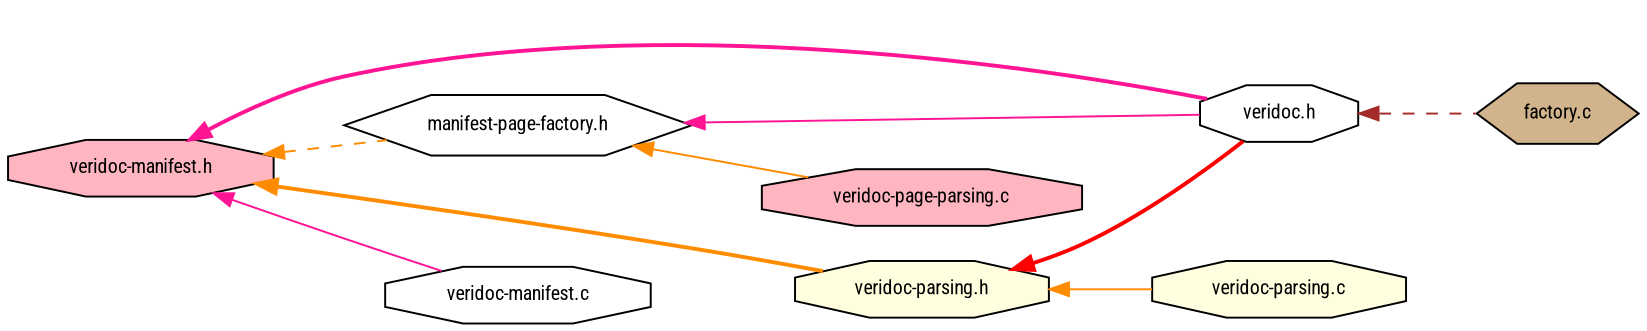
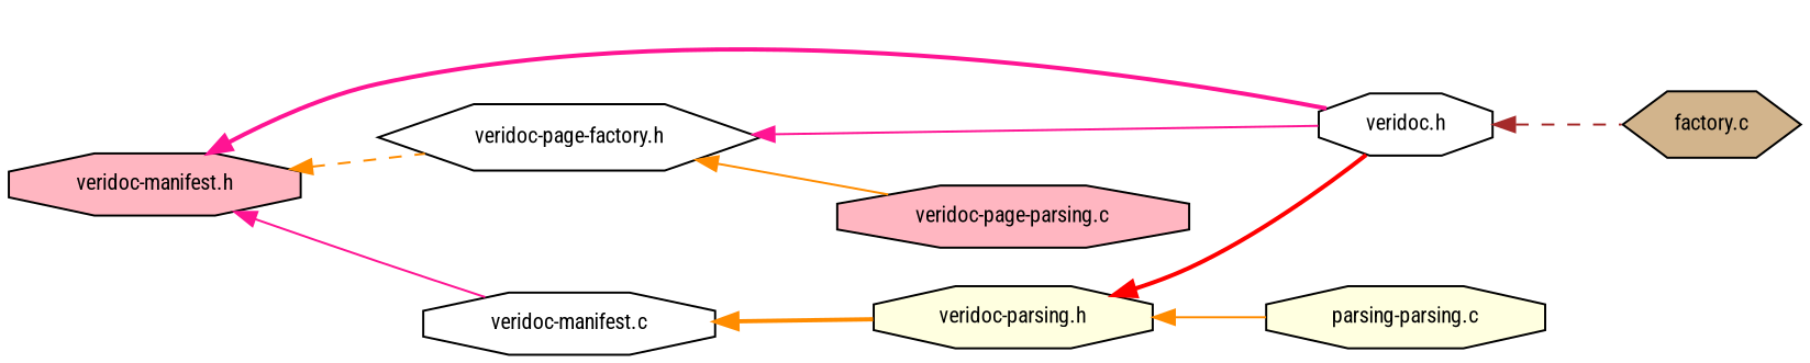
  digraph {
    fontname="Roboto Condensed"
    rankdir=LR
    node [color=black fillcolor=white fontname="Roboto Condensed" fontsize=10 shape=octagon style=filled]
    edge [color=darkorange dir=back fontname="Roboto Condensed" fontsize=10 labelfontname=Helvetica labelfontsize=10 style=solid]
    n1 [fillcolor=lightpink fontcolor=black height=0.2 label="veridoc-manifest.h" width=0.4]
    n2 [height=0.2 label="veridoc.h" width=0.4]
    n3 [fillcolor=lightyellow height=0.2 label="veridoc-parsing.h" width=0.4]
-   n4 [height=0.2 label="manifest-page-factory.h" shape=hexagon width=0.4]
+   n4 [height=0.2 label="veridoc-page-factory.h" shape=hexagon width=0.4]
    n5 [height=0.2 label="veridoc-manifest.c" width=0.4]
    n6 [fillcolor=tan height=0.2 label="factory.c" shape=hexagon width=0.4]
-   n7 [fillcolor=lightyellow height=0.2 label="veridoc-parsing.c" width=0.4]
+   n7 [fillcolor=lightyellow height=0.2 label="parsing-parsing.c" width=0.4]
    n8 [fillcolor=lightpink height=0.2 label="veridoc-page-parsing.c" width=0.4]
    n1 -> n2 [color=deeppink style=bold]
-   n1 -> n3 [style=bold]
+   n5 -> n3 [style=bold]
    n1 -> n4 [style=dashed]
    n1 -> n5 [color=deeppink]
    n2 -> n6 [color=brown style=dashed]
    n3 -> n2 [color=red style=bold]
    n3 -> n7
    n4 -> n2 [color=deeppink]
    n4 -> n8
  }
